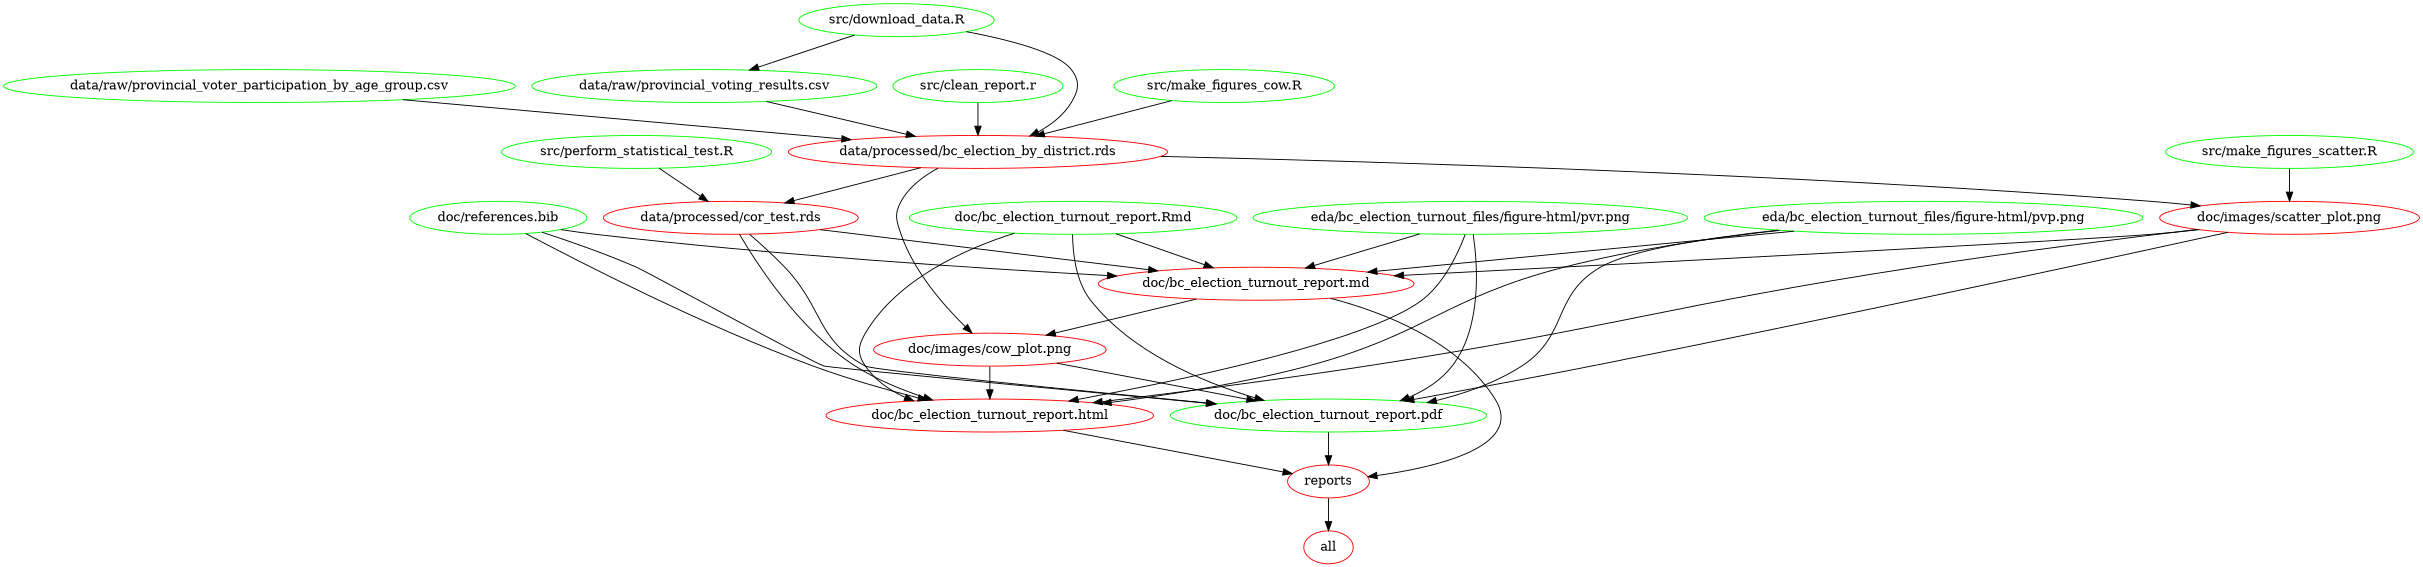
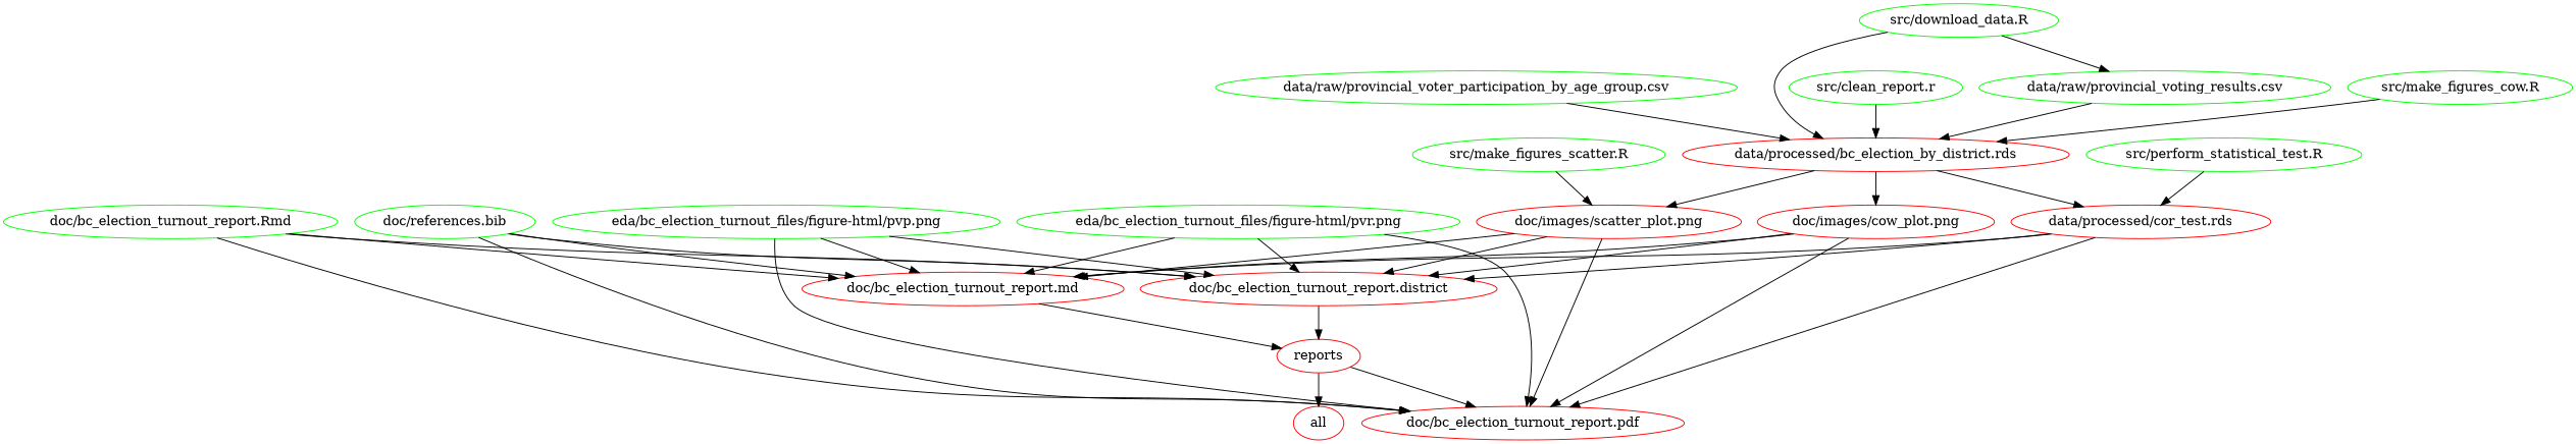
  digraph {
    node [color=green]
    n1 [color=red label=all]
    n2 [color=red label="data/processed/bc_election_by_district.rds"]
    n3 [color=red label="data/processed/cor_test.rds"]
    n4 [color=red label="doc/images/cow_plot.png"]
    n5 [color=red label="doc/images/scatter_plot.png"]
-   n6 [color=red label="doc/bc_election_turnout_report.html"]
+   n6 [color=red label="doc/bc_election_turnout_report.district"]
    n7 [color=red label="doc/bc_election_turnout_report.md"]
-   n8 [label="doc/bc_election_turnout_report.pdf"]
+   n8 [color=red label="doc/bc_election_turnout_report.pdf"]
    n9 [color=red label=reports]
    n10 [label="data/raw/provincial_voter_participation_by_age_group.csv"]
    n11 [label="data/raw/provincial_voting_results.csv"]
    n12 [label="doc/bc_election_turnout_report.Rmd"]
    n13 [label="doc/references.bib"]
    n14 [label="eda/bc_election_turnout_files/figure-html/pvp.png"]
    n15 [label="eda/bc_election_turnout_files/figure-html/pvr.png"]
    n16 [label="src/clean_report.r"]
    n17 [label="src/download_data.R"]
    n18 [label="src/make_figures_cow.R"]
    n19 [label="src/make_figures_scatter.R"]
    n20 [label="src/perform_statistical_test.R"]
    n2 -> n3
    n2 -> n4
    n2 -> n5
    n3 -> n6
    n3 -> n7
    n3 -> n8
    n4 -> n6
-   n7 -> n4
+   n4 -> n7
    n4 -> n8
    n5 -> n6
    n5 -> n7
    n5 -> n8
    n6 -> n9
    n7 -> n9
-   n8 -> n9
+   n9 -> n8
    n9 -> n1
    n10 -> n2
    n11 -> n2
    n12 -> n6
    n12 -> n7
    n12 -> n8
    n13 -> n6
    n13 -> n7
    n13 -> n8
    n14 -> n6
    n14 -> n7
    n14 -> n8
    n15 -> n6
    n15 -> n7
    n15 -> n8
    n16 -> n2
    n17 -> n2
    n17 -> n11
    n18 -> n2
    n19 -> n5
    n20 -> n3
  }
